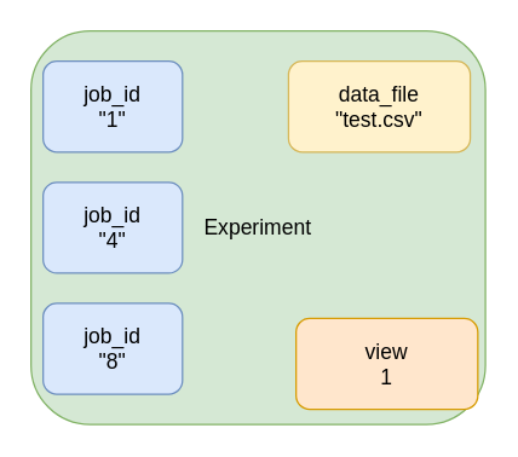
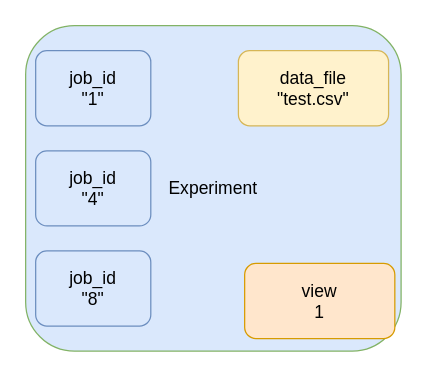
  <mxCell id="0" />
  <mxCell id="1" parent="0" />
- <mxCell id="2" value="Experiment" style="rounded=1;whiteSpace=wrap;html=1;fontSize=14;fillColor=#d5e8d4;strokeColor=#82b366;" vertex="1" parent="1"><mxGeometry x="20" y="20" width="300" height="260" as="geometry" /></mxCell>
+ <mxCell id="2" value="Experiment" style="rounded=1;whiteSpace=wrap;html=1;fontSize=14;fillColor=#dae8fc;strokeColor=#82b366;" vertex="1" parent="1"><mxGeometry x="20" y="20" width="300" height="260" as="geometry" /></mxCell>
  <mxCell id="3" value="&lt;div style=&quot;font-size: 14px&quot;&gt;job_id&lt;/div&gt;&lt;div style=&quot;font-size: 14px&quot;&gt;&quot;1&quot;&lt;br style=&quot;font-size: 14px&quot;&gt;&lt;/div&gt;" style="rounded=1;whiteSpace=wrap;html=1;fontSize=14;fillColor=#dae8fc;strokeColor=#6c8ebf;" vertex="1" parent="1"><mxGeometry x="28" y="40" width="92" height="60" as="geometry" /></mxCell>
  <mxCell id="4" value="&lt;div style=&quot;font-size: 14px&quot;&gt;job_id&lt;/div&gt;&lt;div style=&quot;font-size: 14px&quot;&gt;&quot;4&quot;&lt;br style=&quot;font-size: 14px&quot;&gt;&lt;/div&gt;" style="rounded=1;whiteSpace=wrap;html=1;fontSize=14;fillColor=#dae8fc;strokeColor=#6c8ebf;" vertex="1" parent="1"><mxGeometry x="28" y="120" width="92" height="60" as="geometry" /></mxCell>
  <mxCell id="5" value="&lt;div style=&quot;font-size: 14px&quot;&gt;job_id&lt;/div&gt;&lt;div style=&quot;font-size: 14px&quot;&gt;&quot;8&quot;&lt;br style=&quot;font-size: 14px&quot;&gt;&lt;/div&gt;" style="rounded=1;whiteSpace=wrap;html=1;fontSize=14;fillColor=#dae8fc;strokeColor=#6c8ebf;" vertex="1" parent="1"><mxGeometry x="28" y="200" width="92" height="60" as="geometry" /></mxCell>
  <mxCell id="6" value="&lt;div style=&quot;font-size: 14px&quot;&gt;data_file&lt;/div&gt;&lt;div style=&quot;font-size: 14px&quot;&gt;&quot;test.csv&quot;&lt;br style=&quot;font-size: 14px&quot;&gt;&lt;/div&gt;" style="rounded=1;whiteSpace=wrap;html=1;fontSize=14;fillColor=#fff2cc;strokeColor=#d6b656;" vertex="1" parent="1"><mxGeometry x="190" y="40" width="120" height="60" as="geometry" /></mxCell>
  <mxCell id="7" value="&lt;div style=&quot;font-size: 14px&quot;&gt;view&lt;/div&gt;&lt;div&gt;1&lt;br&gt;&lt;/div&gt;" style="rounded=1;whiteSpace=wrap;html=1;fontSize=14;fillColor=#ffe6cc;strokeColor=#d79b00;" vertex="1" parent="1"><mxGeometry x="195" y="210" width="120" height="60" as="geometry" /></mxCell>
